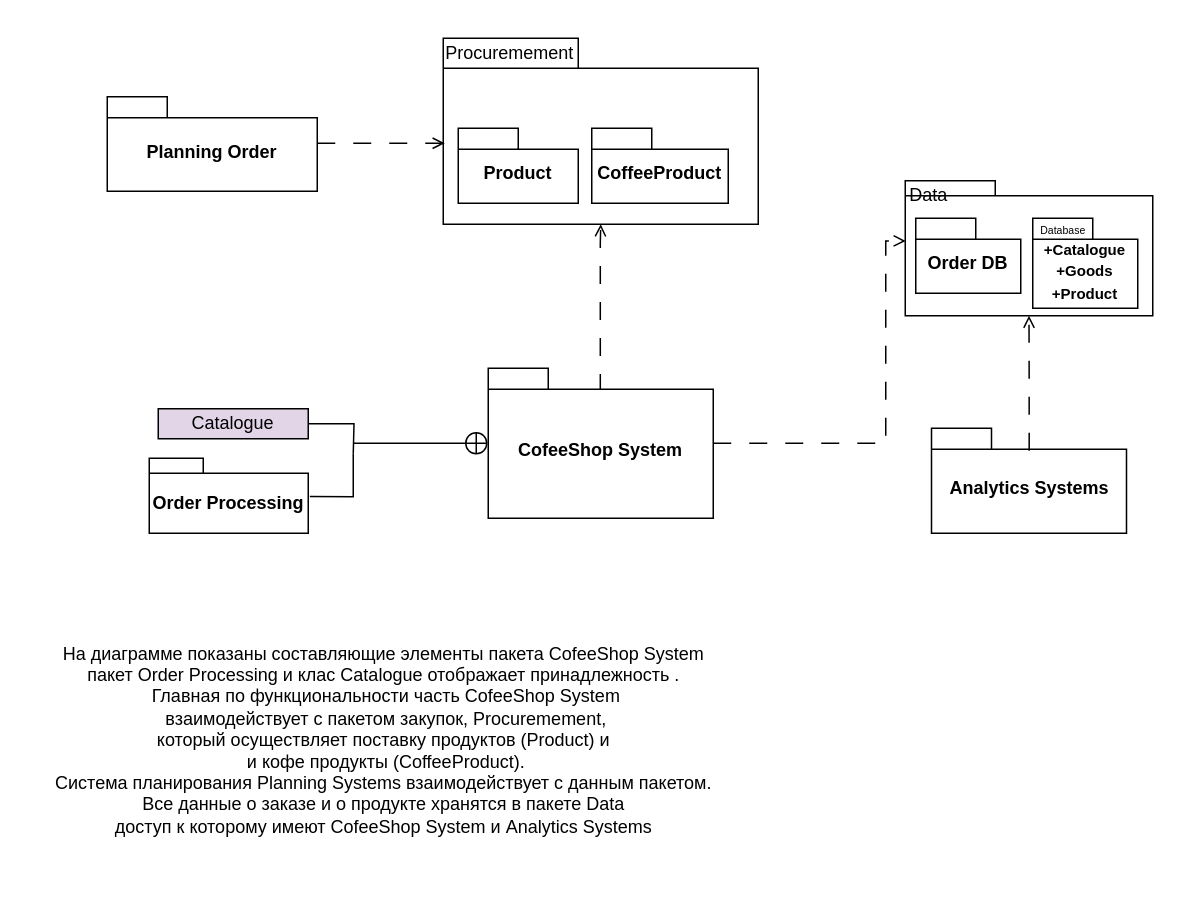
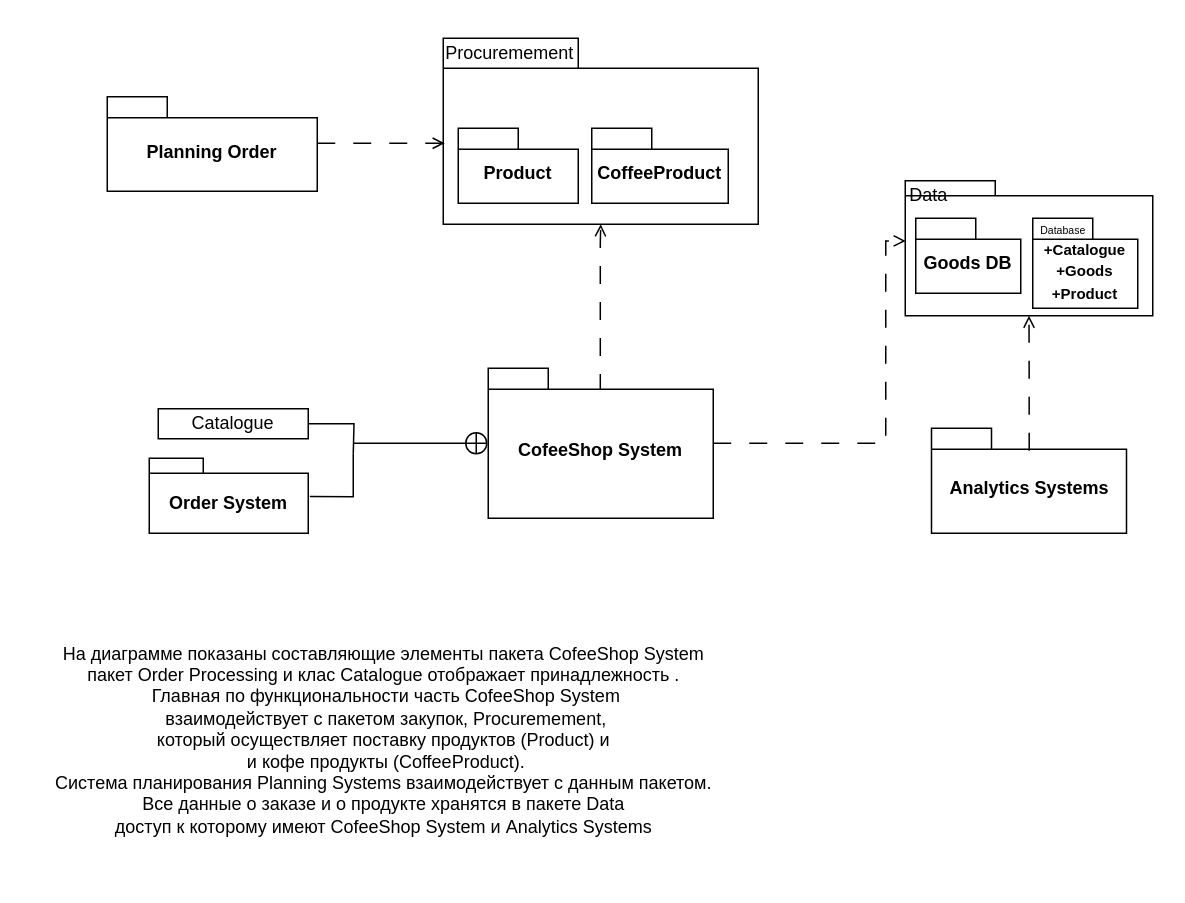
  <mxCell id="0" />
  <mxCell id="1" parent="0" />
  <mxCell id="2" style="edgeStyle=orthogonalEdgeStyle;rounded=0;orthogonalLoop=1;jettySize=auto;html=1;startArrow=circlePlus;startFill=0;endArrow=none;endFill=0;" edge="1" parent="1" source="4"><mxGeometry relative="1" as="geometry"><mxPoint x="235" y="295" as="targetPoint" /></mxGeometry></mxCell>
  <mxCell id="3" style="edgeStyle=orthogonalEdgeStyle;rounded=0;orthogonalLoop=1;jettySize=auto;html=1;endArrow=open;endFill=0;dashed=1;dashPattern=12 12;entryX=0.5;entryY=1;entryDx=0;entryDy=0;entryPerimeter=0;exitX=0.498;exitY=0.159;exitDx=0;exitDy=0;exitPerimeter=0;" edge="1" parent="1" source="4" target="8"><mxGeometry relative="1" as="geometry"><mxPoint x="415" y="176" as="targetPoint" /><mxPoint x="399.74" y="272" as="sourcePoint" /><Array as="points"><mxPoint x="400" y="162" /></Array></mxGeometry></mxCell>
  <mxCell id="4" value="CofeeShop System" style="shape=folder;fontStyle=1;spacingTop=10;tabWidth=40;tabHeight=14;tabPosition=left;html=1;whiteSpace=wrap;" vertex="1" parent="1"><mxGeometry x="325" y="245" width="150" height="100" as="geometry" /></mxCell>
  <mxCell id="5" style="edgeStyle=orthogonalEdgeStyle;rounded=0;orthogonalLoop=1;jettySize=auto;html=1;endArrow=none;endFill=0;" edge="1" parent="1" source="6"><mxGeometry relative="1" as="geometry"><mxPoint x="235" y="302" as="targetPoint" /></mxGeometry></mxCell>
- <mxCell id="6" value="Catalogue" style="html=1;whiteSpace=wrap;fillColor=#e1d5e7;" vertex="1" parent="1"><mxGeometry x="105" y="272" width="100" height="20" as="geometry" /></mxCell>
+ <mxCell id="6" value="Catalogue" style="html=1;whiteSpace=wrap;" vertex="1" parent="1"><mxGeometry x="105" y="272" width="100" height="20" as="geometry" /></mxCell>
  <mxCell id="7" style="edgeStyle=orthogonalEdgeStyle;rounded=0;orthogonalLoop=1;jettySize=auto;html=1;endArrow=none;endFill=0;exitX=1.01;exitY=0.511;exitDx=0;exitDy=0;exitPerimeter=0;" edge="1" parent="1" source="21"><mxGeometry relative="1" as="geometry"><mxPoint x="235" y="302" as="targetPoint" /><mxPoint x="205" y="312" as="sourcePoint" /><Array as="points"><mxPoint x="235" y="331" /></Array></mxGeometry></mxCell>
  <mxCell id="8" value="" style="shape=folder;fontStyle=1;spacingTop=10;tabWidth=90;tabHeight=20;tabPosition=left;html=1;whiteSpace=wrap;" vertex="1" parent="1"><mxGeometry x="295" y="25" width="210" height="124" as="geometry" /></mxCell>
  <mxCell id="9" value="Procuremement" style="text;html=1;align=center;verticalAlign=middle;resizable=0;points=[];autosize=1;strokeColor=none;fillColor=none;" vertex="1" parent="1"><mxGeometry x="284" y="20" width="110" height="30" as="geometry" /></mxCell>
  <mxCell id="10" value="Product" style="shape=folder;fontStyle=1;spacingTop=10;tabWidth=40;tabHeight=14;tabPosition=left;html=1;whiteSpace=wrap;" vertex="1" parent="1"><mxGeometry x="305" y="85" width="80" height="50" as="geometry" /></mxCell>
  <mxCell id="11" value="CoffeeProduct" style="shape=folder;fontStyle=1;spacingTop=10;tabWidth=40;tabHeight=14;tabPosition=left;html=1;whiteSpace=wrap;" vertex="1" parent="1"><mxGeometry x="394" y="85" width="91" height="50" as="geometry" /></mxCell>
  <mxCell id="12" value="" style="shape=folder;fontStyle=1;spacingTop=10;tabWidth=60;tabHeight=10;tabPosition=left;html=1;whiteSpace=wrap;" vertex="1" parent="1"><mxGeometry x="603" y="120" width="165" height="90" as="geometry" /></mxCell>
  <mxCell id="13" value="Data&amp;nbsp;" style="text;html=1;align=center;verticalAlign=middle;resizable=0;points=[];autosize=1;strokeColor=none;fillColor=none;rotation=0;" vertex="1" parent="1"><mxGeometry x="595" y="115" width="50" height="30" as="geometry" /></mxCell>
- <mxCell id="14" value="Order DB" style="shape=folder;fontStyle=1;spacingTop=10;tabWidth=40;tabHeight=14;tabPosition=left;html=1;whiteSpace=wrap;" vertex="1" parent="1"><mxGeometry x="610" y="145" width="70" height="50" as="geometry" /></mxCell>
+ <mxCell id="14" value="Goods DB" style="shape=folder;fontStyle=1;spacingTop=10;tabWidth=40;tabHeight=14;tabPosition=left;html=1;whiteSpace=wrap;" vertex="1" parent="1"><mxGeometry x="610" y="145" width="70" height="50" as="geometry" /></mxCell>
  <mxCell id="15" style="edgeStyle=orthogonalEdgeStyle;rounded=0;orthogonalLoop=1;jettySize=auto;html=1;entryX=0.002;entryY=0.446;entryDx=0;entryDy=0;entryPerimeter=0;endArrow=open;endFill=0;dashed=1;dashPattern=12 12;startArrow=none;startFill=0;" edge="1" parent="1" source="4" target="12"><mxGeometry relative="1" as="geometry"><Array as="points"><mxPoint x="590" y="295" /></Array></mxGeometry></mxCell>
  <mxCell id="16" value="Analytics Systems" style="shape=folder;fontStyle=1;spacingTop=10;tabWidth=40;tabHeight=14;tabPosition=left;html=1;whiteSpace=wrap;" vertex="1" parent="1"><mxGeometry x="620.5" y="285" width="130" height="70" as="geometry" /></mxCell>
  <mxCell id="17" style="edgeStyle=orthogonalEdgeStyle;rounded=0;orthogonalLoop=1;jettySize=auto;html=1;entryX=0.5;entryY=1;entryDx=0;entryDy=0;entryPerimeter=0;exitX=0.501;exitY=0.214;exitDx=0;exitDy=0;exitPerimeter=0;endArrow=open;endFill=0;dashed=1;dashPattern=12 12;" edge="1" parent="1" source="16" target="12"><mxGeometry relative="1" as="geometry" /></mxCell>
  <mxCell id="18" value="&lt;font style=&quot;font-size: 10px;&quot;&gt;+Catalogue&lt;br&gt;+Goods&lt;br&gt;+Product&lt;/font&gt;" style="shape=folder;fontStyle=1;spacingTop=10;tabWidth=40;tabHeight=14;tabPosition=left;html=1;whiteSpace=wrap;" vertex="1" parent="1"><mxGeometry x="688" y="145" width="70" height="60" as="geometry" /></mxCell>
  <mxCell id="19" value="Planning Order" style="shape=folder;fontStyle=1;spacingTop=10;tabWidth=40;tabHeight=14;tabPosition=left;html=1;whiteSpace=wrap;" vertex="1" parent="1"><mxGeometry x="71" y="64" width="140" height="63" as="geometry" /></mxCell>
  <mxCell id="20" style="edgeStyle=orthogonalEdgeStyle;rounded=0;orthogonalLoop=1;jettySize=auto;html=1;entryX=-0.022;entryY=0.547;entryDx=0;entryDy=0;entryPerimeter=0;dashed=1;dashPattern=12 12;endArrow=open;endFill=0;" edge="1" parent="1" source="19"><mxGeometry relative="1" as="geometry"><mxPoint x="296" y="95" as="targetPoint" /></mxGeometry></mxCell>
- <mxCell id="21" value="Order Processing" style="shape=folder;fontStyle=1;spacingTop=10;tabWidth=36;tabHeight=10;tabPosition=left;html=1;whiteSpace=wrap;" vertex="1" parent="1"><mxGeometry x="99" y="305" width="106" height="50" as="geometry" /></mxCell>
+ <mxCell id="21" value="Order System" style="shape=folder;fontStyle=1;spacingTop=10;tabWidth=36;tabHeight=10;tabPosition=left;html=1;whiteSpace=wrap;" vertex="1" parent="1"><mxGeometry x="99" y="305" width="106" height="50" as="geometry" /></mxCell>
  <mxCell id="22" value="&lt;font style=&quot;font-size: 7px;&quot;&gt;Database&lt;br&gt;&lt;/font&gt;" style="text;html=1;align=center;verticalAlign=middle;resizable=0;points=[];autosize=1;strokeColor=none;fillColor=none;" vertex="1" parent="1"><mxGeometry x="683" y="137" width="50" height="30" as="geometry" /></mxCell>
  <mxCell id="23" value="На диаграмме показаны составляющие элементы пакета CofeeShop System&lt;br&gt;пакет&amp;nbsp;Order Processing и клас&amp;nbsp;Catalogue отображает принадлежность .&lt;br&gt;&amp;nbsp;Главная по функциональности часть&amp;nbsp;CofeeShop System&lt;br&gt;&amp;nbsp;взаимодействует с пакетом закупок, Procuremement, &lt;br&gt;который осуществляет поставку продуктов (Product) и&lt;br&gt;&amp;nbsp;и кофе продукты (CoffeeProduct).&lt;br&gt;Система планирования Planning Systems взаимодействует с данным пакетом.&lt;br&gt;Все данные о заказе и о продукте хранятся в пакете Data&lt;br&gt;доступ к которому имеют&amp;nbsp;CofeeShop System и&amp;nbsp;Analytics Systems&lt;br&gt;&amp;nbsp;" style="text;html=1;align=center;verticalAlign=middle;resizable=0;points=[];autosize=1;strokeColor=none;fillColor=none;" vertex="1" parent="1"><mxGeometry x="20" y="420" width="470" height="160" as="geometry" /></mxCell>
